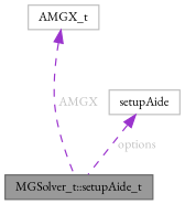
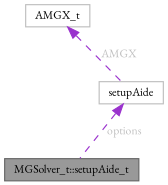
  digraph {
    fontname="EB Garamond"
    node [color=grey75 fillcolor=white fontname="EB Garamond" fontsize=10 shape=box style=filled]
    edge [color=darkorchid3 dir=back fontcolor=grey fontname="EB Garamond" fontsize=10 labelfontname=Helvetica labelfontsize=10 style=dashed]
    n1 [color=gray40 fillcolor=grey60 fontcolor=black height=0.2 label="MGSolver_t::setupAide_t" width=0.4]
    n2 [height=0.2 label=setupAide width=0.4]
    n3 [height=0.2 label=AMGX_t width=0.4]
    n2 -> n1 [label=" options"]
-   n3 -> n1 [label=" AMGX"]
+   n3 -> n2 [label=" AMGX"]
  }
